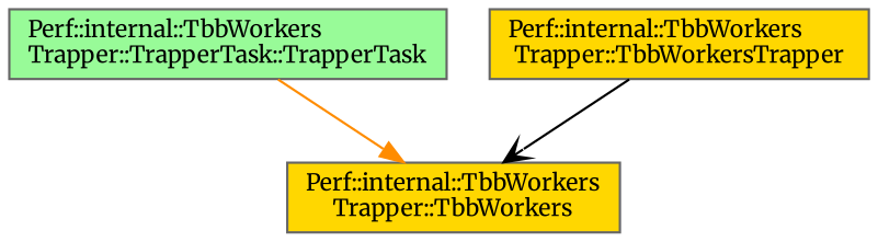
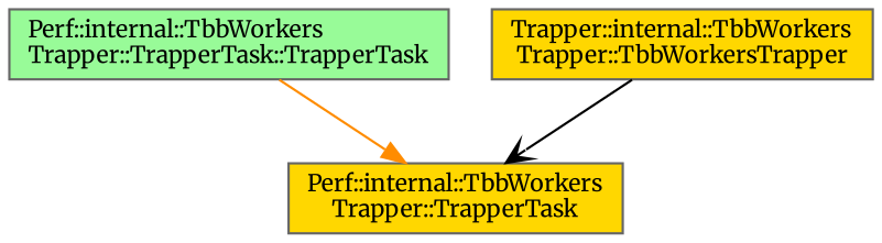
  digraph {
    fontname=Merriweather
    rankdir=TB
    node [color=grey40 fillcolor=gold fontname=Merriweather fontsize=10 shape=box style=filled]
    edge [fontname=Merriweather fontsize=10 labelfontname=Helvetica labelfontsize=10 style=solid]
    n1 [color=gray40 fillcolor=palegreen fontcolor=black height=0.2 label="Perf::internal::TbbWorkers\lTrapper::TrapperTask::TrapperTask" width=0.4]
-   n2 [height=0.2 label="Perf::internal::TbbWorkers\lTrapper::TbbWorkers" width=0.4]
-   n3 [height=0.2 label="Perf::internal::TbbWorkers\lTrapper::TbbWorkersTrapper" width=0.4]
+   n2 [height=0.2 label="Perf::internal::TbbWorkers\lTrapper::TrapperTask" width=0.4]
+   n3 [height=0.2 label="Trapper::internal::TbbWorkers\lTrapper::TbbWorkersTrapper" width=0.4]
    n1 -> n2 [arrowhead=normal color=darkorange]
    n3 -> n2 [arrowhead=vee color=black]
  }
